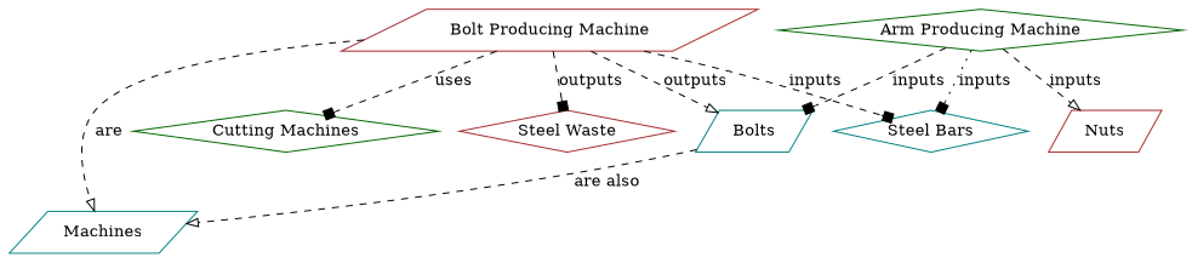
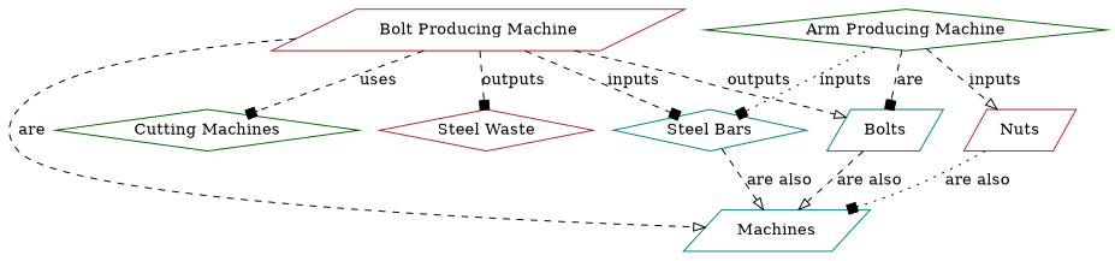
  digraph {
    node [color=brown shape=parallelogram]
    edge [arrowhead=box style=dashed]
    "Bolt Producing Machine"
    "Steel Bars" [color=teal shape=diamond]
    "Cutting Machines" [color=darkgreen shape=diamond]
    "Steel Waste" [shape=diamond]
    Bolts [color=teal]
    Machines [color=teal]
    "Arm Producing Machine" [color=darkgreen shape=diamond]
    Nuts
    "Bolt Producing Machine" -> "Steel Bars" [label=inputs]
    "Bolt Producing Machine" -> "Cutting Machines" [label=uses]
    "Bolt Producing Machine" -> "Steel Waste" [label=outputs]
    "Bolt Producing Machine" -> Bolts [arrowhead=onormal label=outputs]
    "Bolt Producing Machine" -> Machines [arrowhead=onormal label=are]
+   "Steel Bars" -> Machines [arrowhead=onormal label="are also"]
    Bolts -> Machines [arrowhead=onormal label="are also"]
    "Arm Producing Machine" -> "Steel Bars" [label=inputs style=dotted]
-   "Arm Producing Machine" -> Bolts [label=inputs]
+   "Arm Producing Machine" -> Bolts [label=are]
    "Arm Producing Machine" -> Nuts [arrowhead=onormal label=inputs]
+   Nuts -> Machines [label="are also" style=dotted]
  }
